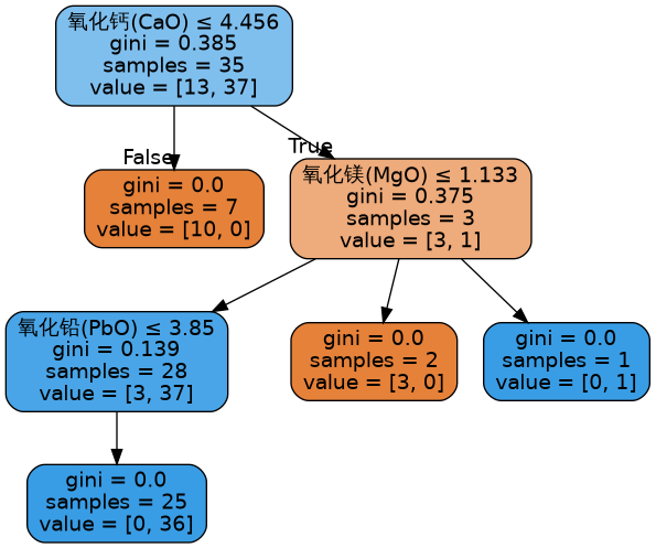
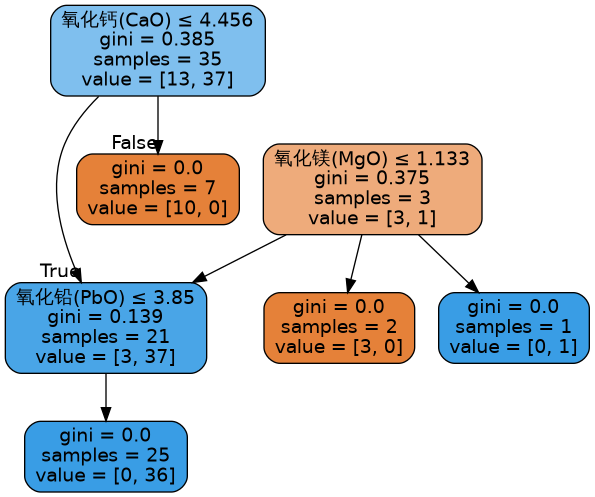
  digraph {
    fontname="DejaVu Sans"
    node [color=black fillcolor="#e58139" fontname="DejaVu Sans" shape=box style="filled, rounded"]
    edge [fontname="DejaVu Sans"]
    n1 [fillcolor="#7fbfee" label=<氧化钙(CaO) &le; 4.456<br/>gini = 0.385<br/>samples = 35<br/>value = [13, 37]>]
-   n2 [fillcolor="#49a5e7" label=<氧化铅(PbO) &le; 3.85<br/>gini = 0.139<br/>samples = 28<br/>value = [3, 37]>]
+   n2 [fillcolor="#49a5e7" label=<氧化铅(PbO) &le; 3.85<br/>gini = 0.139<br/>samples = 21<br/>value = [3, 37]>]
    n3 [label=<gini = 0.0<br/>samples = 7<br/>value = [10, 0]>]
    n4 [fillcolor="#399de5" label=<gini = 0.0<br/>samples = 25<br/>value = [0, 36]>]
    n5 [fillcolor="#eeab7b" label=<氧化镁(MgO) &le; 1.133<br/>gini = 0.375<br/>samples = 3<br/>value = [3, 1]>]
    n6 [label=<gini = 0.0<br/>samples = 2<br/>value = [3, 0]>]
    n7 [fillcolor="#399de5" label=<gini = 0.0<br/>samples = 1<br/>value = [0, 1]>]
-   n1 -> n5 [headlabel=True labelangle=45 labeldistance=2.5]
+   n1 -> n2 [headlabel=True labelangle=45 labeldistance=2.5]
    n1 -> n3 [headlabel=False labelangle=-45 labeldistance=2.5]
    n2 -> n4
    n5 -> n2
    n5 -> n6
    n5 -> n7
  }
